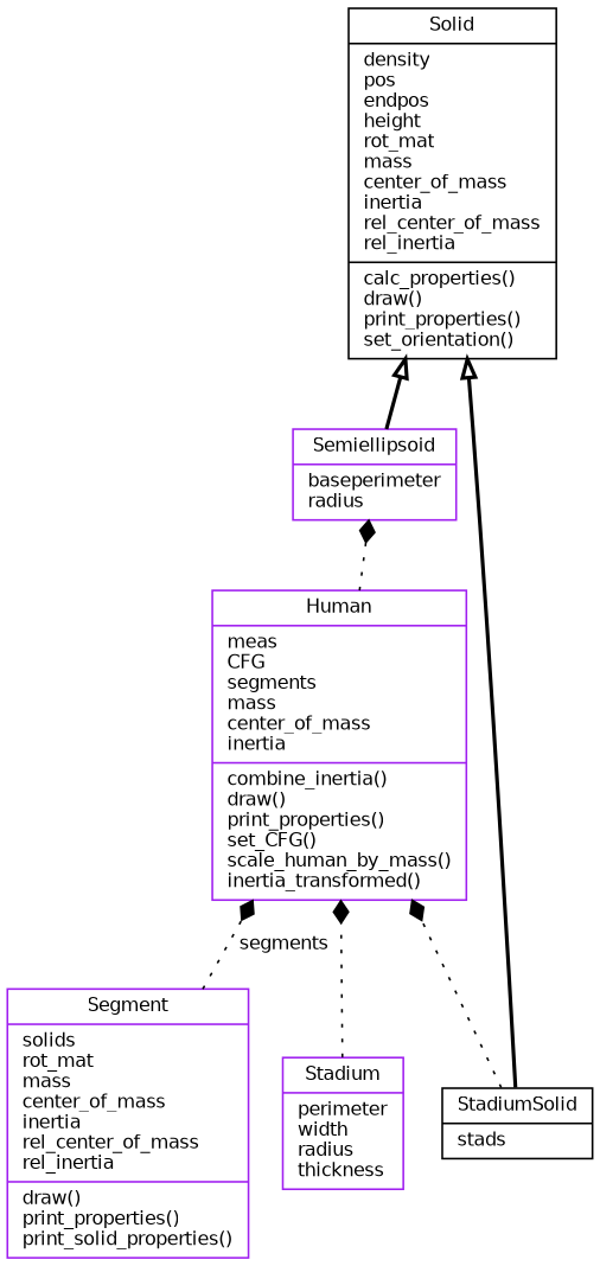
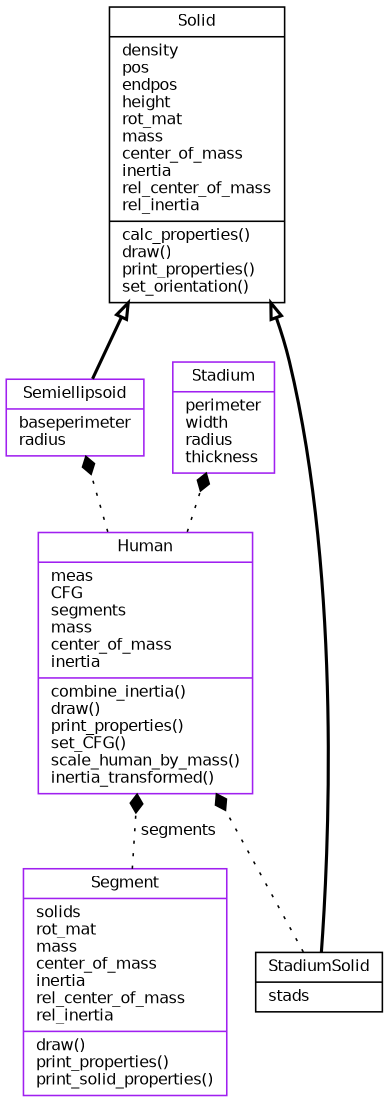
  digraph {
    fontname="DejaVu Sans"
    rankdir=BT
    node [color=purple fontname="DejaVu Sans" fontsize=10 shape=record]
    edge [arrowhead=diamond arrowtail=none fontcolor=black fontname="DejaVu Sans" fontsize=10 style=dotted]
    n1 [label="{Segment|solids\lrot_mat\lmass\lcenter_of_mass\linertia\lrel_center_of_mass\lrel_inertia\l|draw()\lprint_properties()\lprint_solid_properties()\l}"]
    n2 [label="{Human|meas\lCFG\lsegments\lmass\lcenter_of_mass\linertia\l|combine_inertia()\ldraw()\lprint_properties()\lset_CFG()\lscale_human_by_mass()\linertia_transformed()\l}"]
    n3 [label="{Semiellipsoid|baseperimeter\lradius\l}"]
    n4 [color=black label="{StadiumSolid|stads\l}"]
    n5 [color=black label="{Solid|density\lpos\lendpos\lheight\lrot_mat\lmass\lcenter_of_mass\linertia\lrel_center_of_mass\lrel_inertia\l|calc_properties()\ldraw()\lprint_properties()\lset_orientation()\l}"]
    n6 [label="{Stadium|perimeter\lwidth\lradius\lthickness\l}"]
    n1 -> n2 [label=" segments"]
    n2 -> n3
    n3 -> n5 [arrowhead=empty style=bold fontcolor=""]
    n4 -> n2
    n4 -> n5 [arrowhead=empty style=bold fontcolor=""]
-   n6 -> n2
+   n2 -> n6
  }
